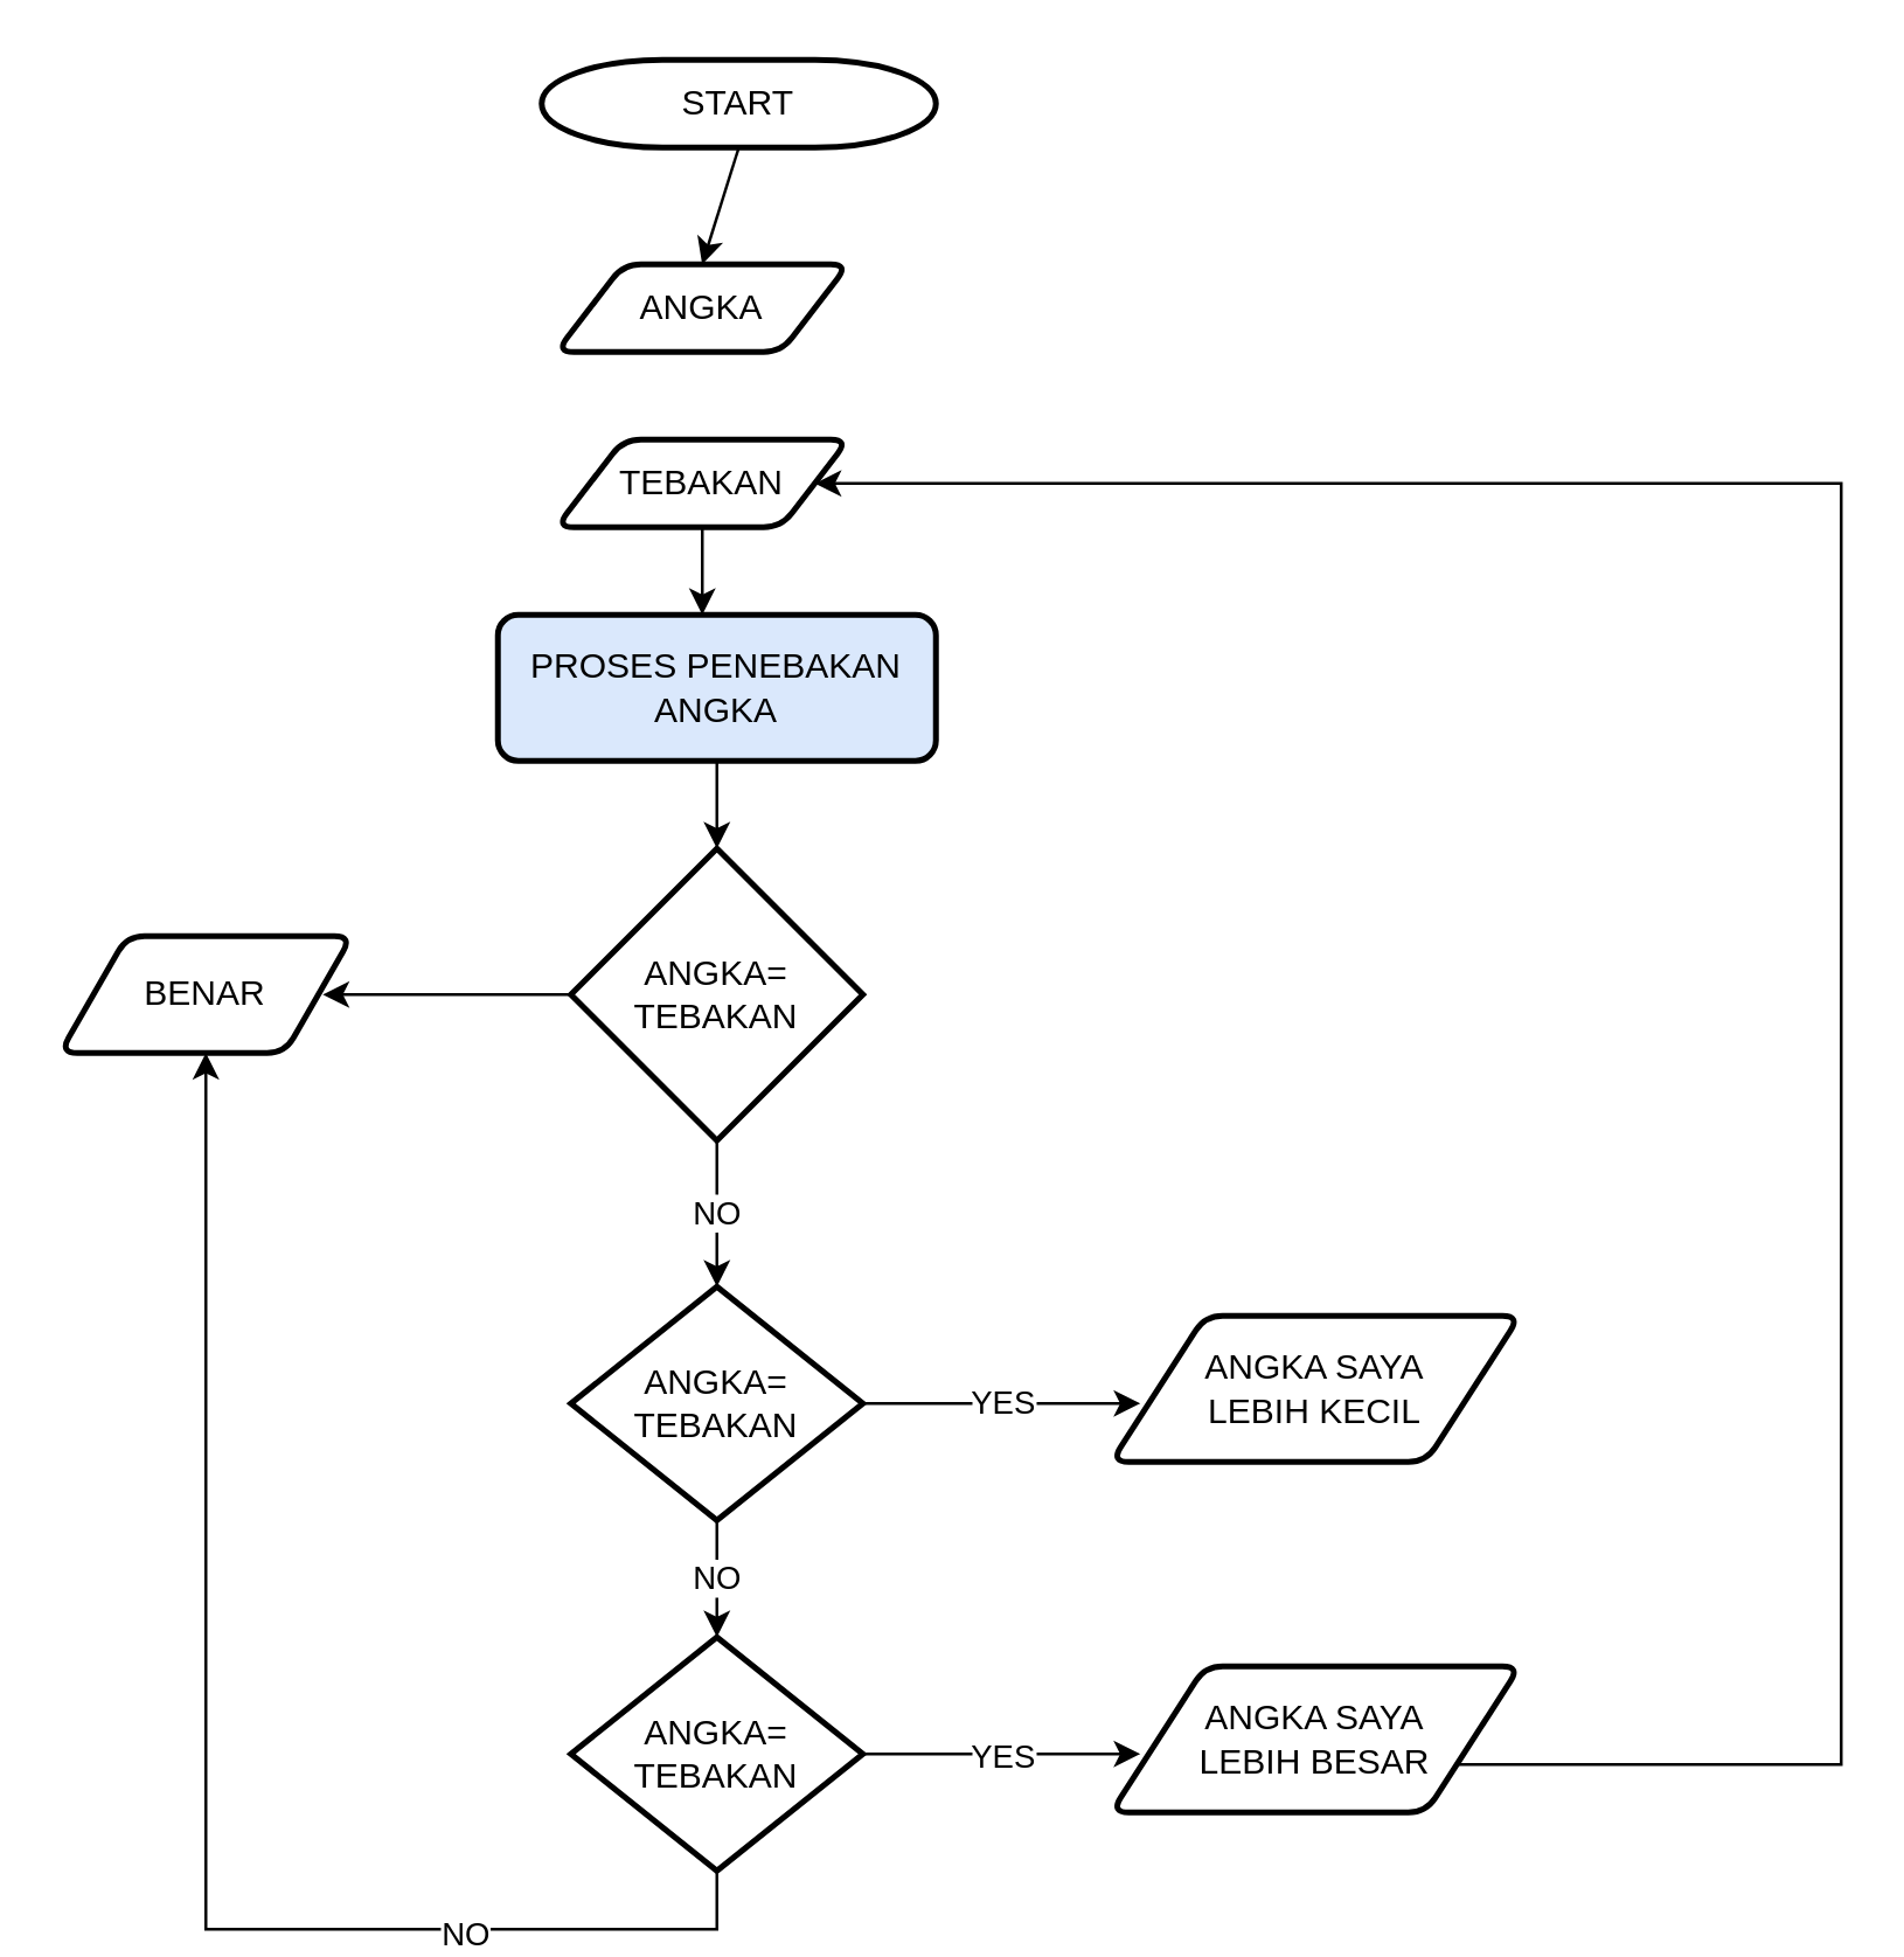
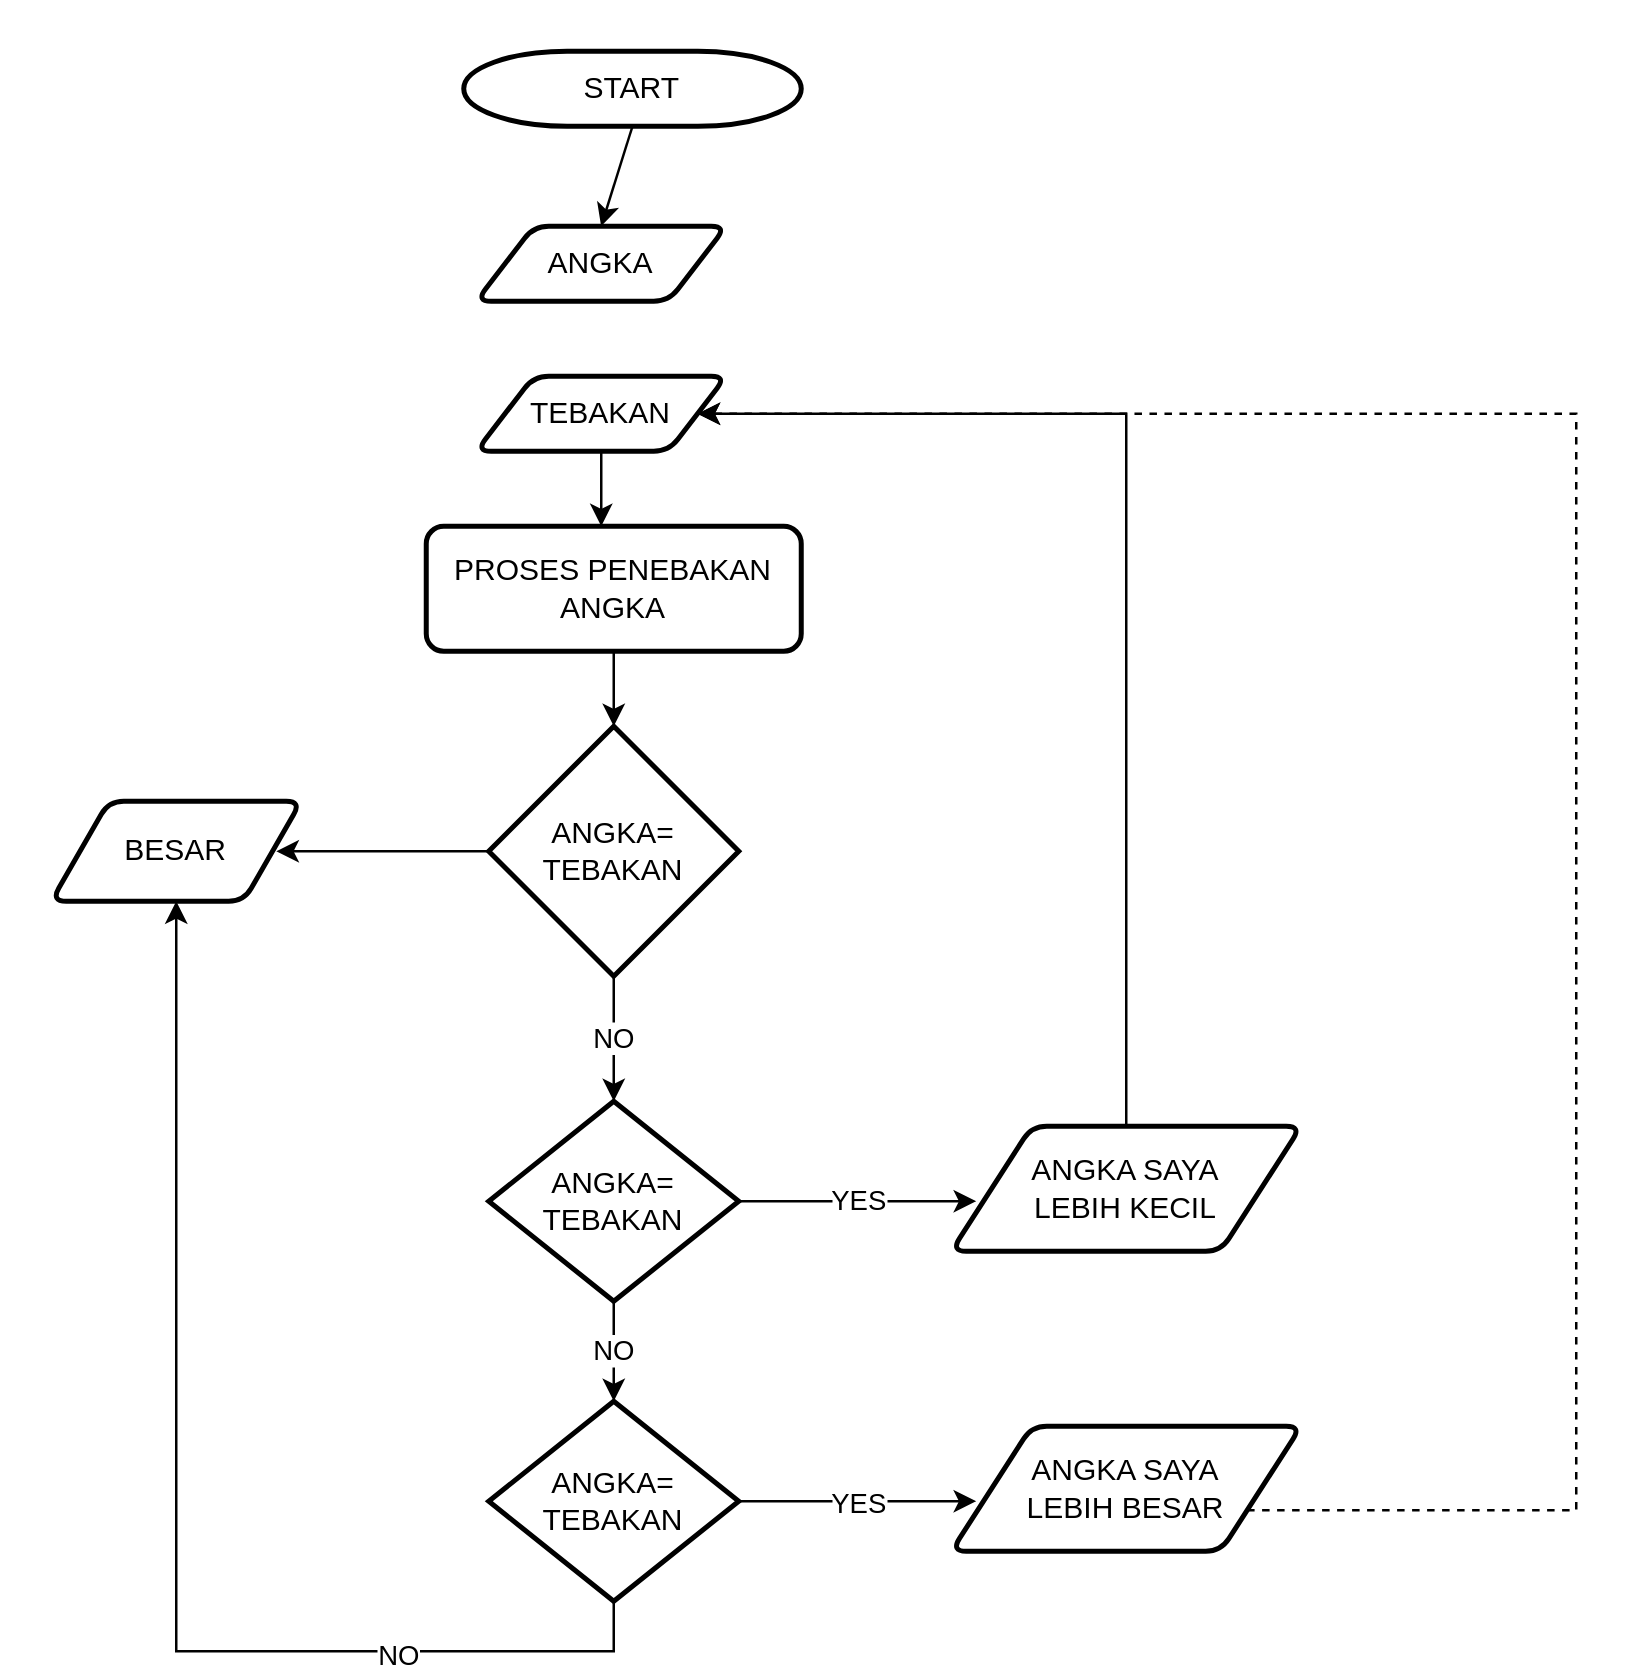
  <mxCell id="0" />
  <mxCell id="1" parent="0" />
  <mxCell id="2" value="START" style="strokeWidth=2;html=1;shape=mxgraph.flowchart.terminator;whiteSpace=wrap;" parent="1" vertex="1"><mxGeometry x="185" y="20" width="135" height="30" as="geometry" /></mxCell>
  <mxCell id="3" style="edgeStyle=none;rounded=0;orthogonalLoop=1;jettySize=auto;html=1;exitX=0.5;exitY=0;exitDx=0;exitDy=0;exitPerimeter=0;" parent="1" source="2" target="2" edge="1"><mxGeometry relative="1" as="geometry" /></mxCell>
  <mxCell id="4" style="edgeStyle=none;rounded=0;orthogonalLoop=1;jettySize=auto;html=1;exitX=0;exitY=0.5;exitDx=0;exitDy=0;exitPerimeter=0;" parent="1" source="6" edge="1"><mxGeometry relative="1" as="geometry"><mxPoint x="110" y="340" as="targetPoint" /></mxGeometry></mxCell>
  <mxCell id="5" value="NO" style="edgeStyle=none;rounded=0;orthogonalLoop=1;jettySize=auto;html=1;exitX=0.5;exitY=1;exitDx=0;exitDy=0;exitPerimeter=0;" parent="1" source="6" edge="1"><mxGeometry relative="1" as="geometry"><mxPoint x="245" y="440" as="targetPoint" /></mxGeometry></mxCell>
  <mxCell id="6" value="ANGKA=&lt;br&gt;TEBAKAN" style="strokeWidth=2;html=1;shape=mxgraph.flowchart.decision;whiteSpace=wrap;" parent="1" vertex="1"><mxGeometry x="195" y="290" width="100" height="100" as="geometry" /></mxCell>
  <mxCell id="7" style="edgeStyle=none;rounded=0;orthogonalLoop=1;jettySize=auto;html=1;exitX=0.5;exitY=1;exitDx=0;exitDy=0;exitPerimeter=0;entryX=0.545;entryY=0.25;entryDx=0;entryDy=0;entryPerimeter=0;" parent="1" source="2" edge="1"><mxGeometry relative="1" as="geometry"><mxPoint x="239.95" y="90" as="targetPoint" /></mxGeometry></mxCell>
  <mxCell id="8" value="ANGKA" style="shape=parallelogram;html=1;strokeWidth=2;perimeter=parallelogramPerimeter;whiteSpace=wrap;rounded=1;arcSize=12;size=0.23;" parent="1" vertex="1"><mxGeometry x="190" y="90" width="100" height="30" as="geometry" /></mxCell>
  <mxCell id="9" style="edgeStyle=none;rounded=0;orthogonalLoop=1;jettySize=auto;html=1;exitX=0.5;exitY=1;exitDx=0;exitDy=0;" parent="1" source="10" edge="1"><mxGeometry relative="1" as="geometry"><mxPoint x="240" y="210" as="targetPoint" /></mxGeometry></mxCell>
  <mxCell id="10" value="TEBAKAN" style="shape=parallelogram;html=1;strokeWidth=2;perimeter=parallelogramPerimeter;whiteSpace=wrap;rounded=1;arcSize=12;size=0.23;" parent="1" vertex="1"><mxGeometry x="190" y="150" width="100" height="30" as="geometry" /></mxCell>
  <mxCell id="11" style="edgeStyle=none;rounded=0;orthogonalLoop=1;jettySize=auto;html=1;exitX=0.5;exitY=1;exitDx=0;exitDy=0;" parent="1" source="12" edge="1"><mxGeometry relative="1" as="geometry"><mxPoint x="245" y="290" as="targetPoint" /></mxGeometry></mxCell>
- <mxCell id="12" value="PROSES PENEBAKAN&lt;br&gt;ANGKA" style="rounded=1;whiteSpace=wrap;html=1;absoluteArcSize=1;arcSize=14;strokeWidth=2;fillColor=#dae8fc;" parent="1" vertex="1"><mxGeometry x="170" y="210" width="150" height="50" as="geometry" /></mxCell>
- <mxCell id="13" value="BENAR" style="shape=parallelogram;html=1;strokeWidth=2;perimeter=parallelogramPerimeter;whiteSpace=wrap;rounded=1;arcSize=12;size=0.23;" parent="1" vertex="1"><mxGeometry x="20" y="320" width="100" height="40" as="geometry" /></mxCell>
+ <mxCell id="12" value="PROSES PENEBAKAN&lt;br&gt;ANGKA" style="rounded=1;whiteSpace=wrap;html=1;absoluteArcSize=1;arcSize=14;strokeWidth=2;" parent="1" vertex="1"><mxGeometry x="170" y="210" width="150" height="50" as="geometry" /></mxCell>
+ <mxCell id="13" value="BESAR" style="shape=parallelogram;html=1;strokeWidth=2;perimeter=parallelogramPerimeter;whiteSpace=wrap;rounded=1;arcSize=12;size=0.23;" parent="1" vertex="1"><mxGeometry x="20" y="320" width="100" height="40" as="geometry" /></mxCell>
  <mxCell id="14" value="YES" style="edgeStyle=none;rounded=0;orthogonalLoop=1;jettySize=auto;html=1;exitX=1;exitY=0.5;exitDx=0;exitDy=0;exitPerimeter=0;" parent="1" source="16" edge="1"><mxGeometry relative="1" as="geometry"><mxPoint x="390" y="480" as="targetPoint" /></mxGeometry></mxCell>
  <mxCell id="15" value="NO" style="edgeStyle=orthogonalEdgeStyle;rounded=0;orthogonalLoop=1;jettySize=auto;html=1;exitX=0.5;exitY=1;exitDx=0;exitDy=0;exitPerimeter=0;elbow=vertical;" parent="1" source="16" edge="1"><mxGeometry relative="1" as="geometry"><mxPoint x="245" y="560" as="targetPoint" /></mxGeometry></mxCell>
  <mxCell id="16" value="ANGKA=&lt;br&gt;TEBAKAN" style="strokeWidth=2;html=1;shape=mxgraph.flowchart.decision;whiteSpace=wrap;" parent="1" vertex="1"><mxGeometry x="195" y="440" width="100" height="80" as="geometry" /></mxCell>
+ <mxCell id="17" style="edgeStyle=none;rounded=0;orthogonalLoop=1;jettySize=auto;html=1;exitX=0.5;exitY=0;exitDx=0;exitDy=0;entryX=1;entryY=0.5;entryDx=0;entryDy=0;" parent="1" source="18" target="10" edge="1"><mxGeometry relative="1" as="geometry"><Array as="points"><mxPoint x="450" y="165" /></Array></mxGeometry></mxCell>
  <mxCell id="18" value="ANGKA SAYA&lt;br&gt;LEBIH KECIL" style="shape=parallelogram;html=1;strokeWidth=2;perimeter=parallelogramPerimeter;whiteSpace=wrap;rounded=1;arcSize=12;size=0.23;" parent="1" vertex="1"><mxGeometry x="380" y="450" width="140" height="50" as="geometry" /></mxCell>
  <mxCell id="19" value="YES" style="edgeStyle=orthogonalEdgeStyle;rounded=0;orthogonalLoop=1;jettySize=auto;html=1;exitX=1;exitY=0.5;exitDx=0;exitDy=0;exitPerimeter=0;elbow=vertical;" parent="1" source="22" edge="1"><mxGeometry relative="1" as="geometry"><mxPoint x="390" y="600" as="targetPoint" /></mxGeometry></mxCell>
  <mxCell id="20" style="edgeStyle=orthogonalEdgeStyle;rounded=0;orthogonalLoop=1;jettySize=auto;html=1;exitX=0.5;exitY=1;exitDx=0;exitDy=0;exitPerimeter=0;entryX=0.5;entryY=1;entryDx=0;entryDy=0;elbow=vertical;" parent="1" source="22" target="13" edge="1"><mxGeometry relative="1" as="geometry" /></mxCell>
  <mxCell id="21" value="NO" style="edgeLabel;html=1;align=center;verticalAlign=middle;resizable=0;points=[];" parent="20" vertex="1" connectable="0"><mxGeometry x="-0.568" y="1" relative="1" as="geometry"><mxPoint as="offset" /></mxGeometry></mxCell>
  <mxCell id="22" value="ANGKA=&lt;br&gt;TEBAKAN" style="strokeWidth=2;html=1;shape=mxgraph.flowchart.decision;whiteSpace=wrap;" parent="1" vertex="1"><mxGeometry x="195" y="560" width="100" height="80" as="geometry" /></mxCell>
- <mxCell id="23" style="edgeStyle=elbowEdgeStyle;rounded=0;orthogonalLoop=1;jettySize=auto;html=1;exitX=1;exitY=0.75;exitDx=0;exitDy=0;elbow=vertical;" parent="1" source="24" target="10" edge="1"><mxGeometry relative="1" as="geometry"><mxPoint x="660" y="170" as="targetPoint" /><Array as="points"><mxPoint x="630" y="380" /></Array></mxGeometry></mxCell>
+ <mxCell id="23" style="edgeStyle=elbowEdgeStyle;rounded=0;orthogonalLoop=1;jettySize=auto;html=1;exitX=1;exitY=0.75;exitDx=0;exitDy=0;elbow=vertical;dashed=1;" parent="1" source="24" target="10" edge="1"><mxGeometry relative="1" as="geometry"><mxPoint x="660" y="170" as="targetPoint" /><Array as="points"><mxPoint x="630" y="380" /></Array></mxGeometry></mxCell>
  <mxCell id="24" value="ANGKA SAYA&lt;br&gt;LEBIH BESAR" style="shape=parallelogram;html=1;strokeWidth=2;perimeter=parallelogramPerimeter;whiteSpace=wrap;rounded=1;arcSize=12;size=0.23;" parent="1" vertex="1"><mxGeometry x="380" y="570" width="140" height="50" as="geometry" /></mxCell>
